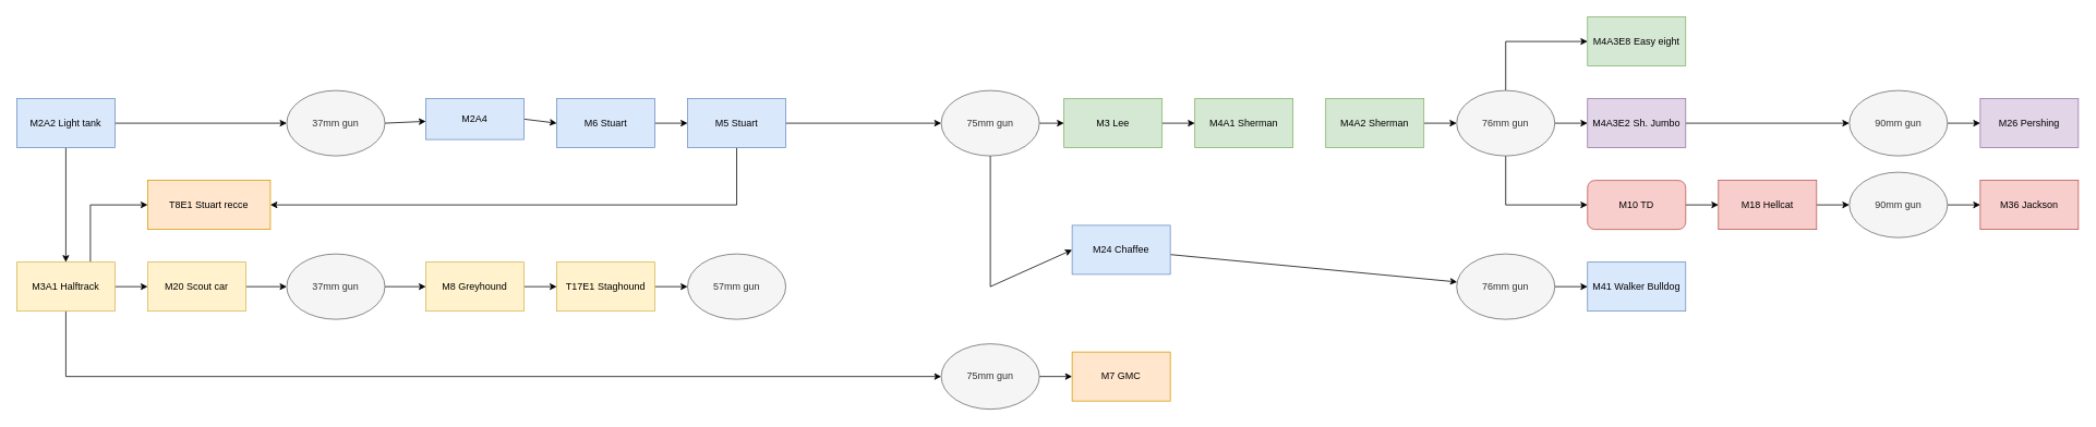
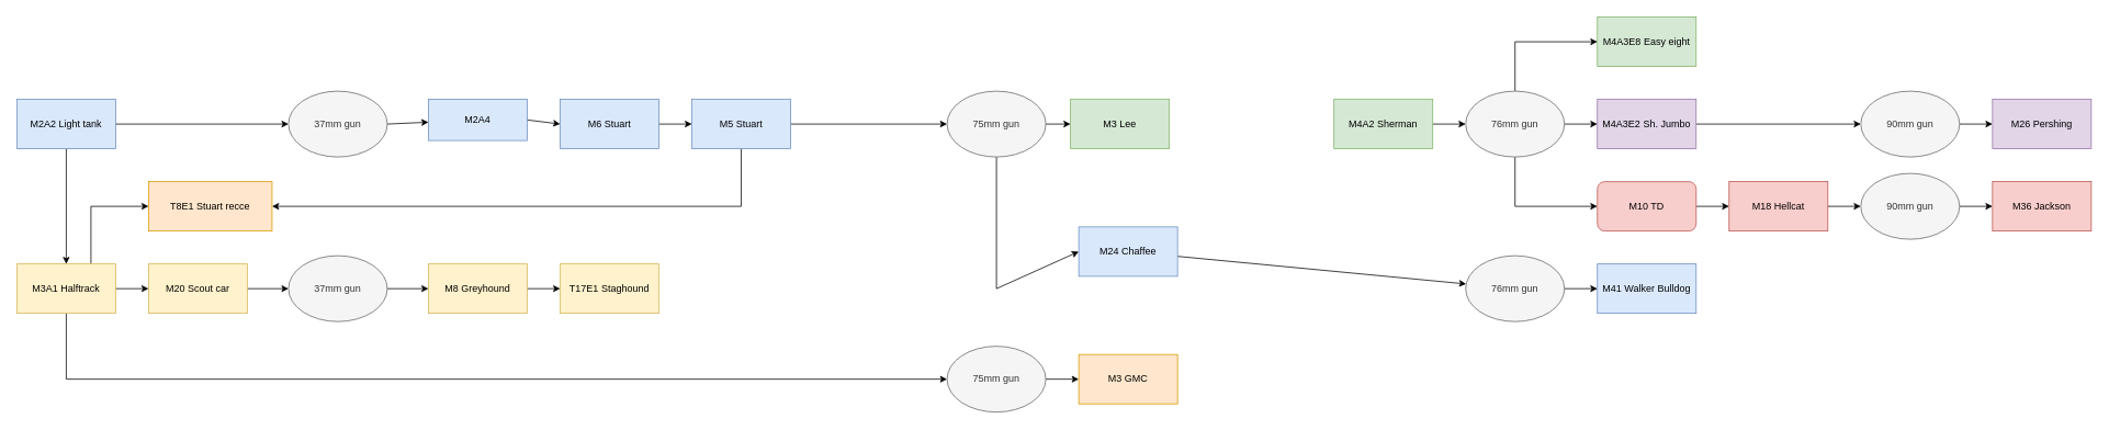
  <mxCell id="0" style=";html=1;" />
  <mxCell id="1" style=";html=1;" parent="0" />
  <mxCell id="2" style="edgeStyle=none;rounded=0;orthogonalLoop=1;jettySize=auto;html=1;exitX=1;exitY=0.5;exitDx=0;exitDy=0;" edge="1" parent="1" source="4" target="6"><mxGeometry relative="1" as="geometry" /></mxCell>
  <mxCell id="3" style="edgeStyle=none;rounded=0;orthogonalLoop=1;jettySize=auto;html=1;exitX=0.5;exitY=1;exitDx=0;exitDy=0;entryX=0.5;entryY=0;entryDx=0;entryDy=0;" edge="1" parent="1" source="4" target="12"><mxGeometry relative="1" as="geometry" /></mxCell>
  <mxCell id="4" value="M2A2 Light tank" style="rounded=0;whiteSpace=wrap;html=1;fillColor=#dae8fc;strokeColor=#6c8ebf;" vertex="1" parent="1"><mxGeometry x="20" y="120" width="120" height="60" as="geometry" /></mxCell>
  <mxCell id="5" style="edgeStyle=none;rounded=0;orthogonalLoop=1;jettySize=auto;html=1;exitX=1;exitY=0.5;exitDx=0;exitDy=0;" edge="1" parent="1" source="6" target="8"><mxGeometry relative="1" as="geometry" /></mxCell>
  <mxCell id="6" value="37mm gun" style="ellipse;whiteSpace=wrap;html=1;fillColor=#f5f5f5;strokeColor=#666666;fontColor=#333333;" vertex="1" parent="1"><mxGeometry x="350" y="110" width="120" height="80" as="geometry" /></mxCell>
  <mxCell id="7" style="edgeStyle=none;rounded=0;orthogonalLoop=1;jettySize=auto;html=1;exitX=1;exitY=0.5;exitDx=0;exitDy=0;entryX=0;entryY=0.5;entryDx=0;entryDy=0;" edge="1" parent="1" source="8" target="25"><mxGeometry relative="1" as="geometry" /></mxCell>
  <mxCell id="8" value="M2A4" style="rounded=0;whiteSpace=wrap;html=1;fillColor=#dae8fc;strokeColor=#6c8ebf;" vertex="1" parent="1"><mxGeometry x="520" y="120" width="120" height="50" as="geometry" /></mxCell>
  <mxCell id="9" style="edgeStyle=none;rounded=0;orthogonalLoop=1;jettySize=auto;html=1;exitX=1;exitY=0.5;exitDx=0;exitDy=0;entryX=0;entryY=0.5;entryDx=0;entryDy=0;" edge="1" parent="1" source="12" target="14"><mxGeometry relative="1" as="geometry" /></mxCell>
  <mxCell id="10" style="edgeStyle=none;rounded=0;orthogonalLoop=1;jettySize=auto;html=1;exitX=0.5;exitY=1;exitDx=0;exitDy=0;entryX=0;entryY=0.5;entryDx=0;entryDy=0;" edge="1" parent="1" source="12" target="22"><mxGeometry relative="1" as="geometry"><mxPoint x="880" y="450" as="targetPoint" /><Array as="points"><mxPoint x="80" y="460" /></Array></mxGeometry></mxCell>
  <mxCell id="11" style="edgeStyle=none;rounded=0;orthogonalLoop=1;jettySize=auto;html=1;exitX=0.75;exitY=0;exitDx=0;exitDy=0;entryX=0;entryY=0.5;entryDx=0;entryDy=0;" edge="1" parent="1" source="12" target="29"><mxGeometry relative="1" as="geometry"><Array as="points"><mxPoint x="110" y="250" /></Array></mxGeometry></mxCell>
  <mxCell id="12" value="M3A1 Halftrack" style="rounded=0;whiteSpace=wrap;html=1;fillColor=#fff2cc;strokeColor=#d6b656;" vertex="1" parent="1"><mxGeometry x="20" y="320" width="120" height="60" as="geometry" /></mxCell>
  <mxCell id="13" style="edgeStyle=none;rounded=0;orthogonalLoop=1;jettySize=auto;html=1;exitX=1;exitY=0.5;exitDx=0;exitDy=0;entryX=0;entryY=0.5;entryDx=0;entryDy=0;" edge="1" parent="1" source="14" target="18"><mxGeometry relative="1" as="geometry" /></mxCell>
  <mxCell id="14" value="M20 Scout car" style="rounded=0;whiteSpace=wrap;html=1;fillColor=#fff2cc;strokeColor=#d6b656;" vertex="1" parent="1"><mxGeometry x="180" y="320" width="120" height="60" as="geometry" /></mxCell>
  <mxCell id="15" style="edgeStyle=none;rounded=0;orthogonalLoop=1;jettySize=auto;html=1;exitX=1;exitY=0.5;exitDx=0;exitDy=0;entryX=0;entryY=0.5;entryDx=0;entryDy=0;" edge="1" parent="1" source="16" target="20"><mxGeometry relative="1" as="geometry" /></mxCell>
  <mxCell id="16" value="M8 Greyhound" style="rounded=0;whiteSpace=wrap;html=1;fillColor=#fff2cc;strokeColor=#d6b656;" vertex="1" parent="1"><mxGeometry x="520" y="320" width="120" height="60" as="geometry" /></mxCell>
  <mxCell id="17" style="edgeStyle=none;rounded=0;orthogonalLoop=1;jettySize=auto;html=1;exitX=1;exitY=0.5;exitDx=0;exitDy=0;entryX=0;entryY=0.5;entryDx=0;entryDy=0;" edge="1" parent="1" source="18" target="16"><mxGeometry relative="1" as="geometry" /></mxCell>
  <mxCell id="18" value="37mm gun" style="ellipse;whiteSpace=wrap;html=1;fillColor=#f5f5f5;strokeColor=#666666;fontColor=#333333;" vertex="1" parent="1"><mxGeometry x="350" y="310" width="120" height="80" as="geometry" /></mxCell>
- <mxCell id="19" style="edgeStyle=none;rounded=0;orthogonalLoop=1;jettySize=auto;html=1;exitX=1;exitY=0.5;exitDx=0;exitDy=0;entryX=0;entryY=0.5;entryDx=0;entryDy=0;" edge="1" parent="1" source="20" target="60"><mxGeometry relative="1" as="geometry" /></mxCell>
  <mxCell id="20" value="T17E1 Staghound" style="rounded=0;whiteSpace=wrap;html=1;fillColor=#fff2cc;strokeColor=#d6b656;" vertex="1" parent="1"><mxGeometry x="680" y="320" width="120" height="60" as="geometry" /></mxCell>
  <mxCell id="21" style="edgeStyle=none;rounded=0;orthogonalLoop=1;jettySize=auto;html=1;exitX=1;exitY=0.5;exitDx=0;exitDy=0;entryX=0;entryY=0.5;entryDx=0;entryDy=0;" edge="1" parent="1" source="22" target="23"><mxGeometry relative="1" as="geometry" /></mxCell>
  <mxCell id="22" value="75mm gun" style="ellipse;whiteSpace=wrap;html=1;fillColor=#f5f5f5;strokeColor=#666666;fontColor=#333333;" vertex="1" parent="1"><mxGeometry x="1150" y="420" width="120" height="80" as="geometry" /></mxCell>
- <mxCell id="23" value="M7 GMC" style="rounded=0;whiteSpace=wrap;html=1;fillColor=#ffe6cc;strokeColor=#d79b00;" vertex="1" parent="1"><mxGeometry x="1310" y="430" width="120" height="60" as="geometry" /></mxCell>
+ <mxCell id="23" value="M3 GMC" style="rounded=0;whiteSpace=wrap;html=1;fillColor=#ffe6cc;strokeColor=#d79b00;" vertex="1" parent="1"><mxGeometry x="1310" y="430" width="120" height="60" as="geometry" /></mxCell>
  <mxCell id="24" style="edgeStyle=none;rounded=0;orthogonalLoop=1;jettySize=auto;html=1;exitX=1;exitY=0.5;exitDx=0;exitDy=0;entryX=0;entryY=0.5;entryDx=0;entryDy=0;" edge="1" parent="1" source="25" target="28"><mxGeometry relative="1" as="geometry" /></mxCell>
  <mxCell id="25" value="M6 Stuart" style="rounded=0;whiteSpace=wrap;html=1;fillColor=#dae8fc;strokeColor=#6c8ebf;" vertex="1" parent="1"><mxGeometry x="680" y="120" width="120" height="60" as="geometry" /></mxCell>
  <mxCell id="26" style="edgeStyle=none;rounded=0;orthogonalLoop=1;jettySize=auto;html=1;exitX=1;exitY=0.5;exitDx=0;exitDy=0;entryX=0;entryY=0.5;entryDx=0;entryDy=0;" edge="1" parent="1" source="28" target="34"><mxGeometry relative="1" as="geometry" /></mxCell>
  <mxCell id="27" style="edgeStyle=none;rounded=0;orthogonalLoop=1;jettySize=auto;html=1;exitX=0.5;exitY=1;exitDx=0;exitDy=0;entryX=1;entryY=0.5;entryDx=0;entryDy=0;" edge="1" parent="1" source="28" target="29"><mxGeometry relative="1" as="geometry"><Array as="points"><mxPoint x="900" y="250" /></Array></mxGeometry></mxCell>
  <mxCell id="28" value="M5 Stuart" style="rounded=0;whiteSpace=wrap;html=1;fillColor=#dae8fc;strokeColor=#6c8ebf;" vertex="1" parent="1"><mxGeometry x="840" y="120" width="120" height="60" as="geometry" /></mxCell>
  <mxCell id="29" value="T8E1 Stuart recce" style="rounded=0;whiteSpace=wrap;html=1;fillColor=#ffe6cc;strokeColor=#d79b00;" vertex="1" parent="1"><mxGeometry x="180" y="220" width="150" height="60" as="geometry" /></mxCell>
- <mxCell id="30" style="edgeStyle=none;rounded=0;orthogonalLoop=1;jettySize=auto;html=1;exitX=1;exitY=0.5;exitDx=0;exitDy=0;entryX=0;entryY=0.5;entryDx=0;entryDy=0;" edge="1" parent="1" source="31" target="37"><mxGeometry relative="1" as="geometry" /></mxCell>
  <mxCell id="31" value="M3 Lee" style="rounded=0;whiteSpace=wrap;html=1;fillColor=#d5e8d4;strokeColor=#82b366;" vertex="1" parent="1"><mxGeometry x="1300" y="120" width="120" height="60" as="geometry" /></mxCell>
  <mxCell id="32" style="edgeStyle=none;rounded=0;orthogonalLoop=1;jettySize=auto;html=1;exitX=1;exitY=0.5;exitDx=0;exitDy=0;entryX=0;entryY=0.5;entryDx=0;entryDy=0;" edge="1" parent="1" source="34" target="31"><mxGeometry relative="1" as="geometry" /></mxCell>
  <mxCell id="33" style="edgeStyle=none;rounded=0;orthogonalLoop=1;jettySize=auto;html=1;exitX=0.5;exitY=1;exitDx=0;exitDy=0;entryX=0;entryY=0.5;entryDx=0;entryDy=0;" edge="1" parent="1" source="34" target="36"><mxGeometry relative="1" as="geometry"><Array as="points"><mxPoint x="1210" y="350" /></Array></mxGeometry></mxCell>
  <mxCell id="34" value="75mm gun" style="ellipse;whiteSpace=wrap;html=1;fillColor=#f5f5f5;strokeColor=#666666;fontColor=#333333;" vertex="1" parent="1"><mxGeometry x="1150" y="110" width="120" height="80" as="geometry" /></mxCell>
  <mxCell id="35" value="" style="edgeStyle=none;rounded=0;orthogonalLoop=1;jettySize=auto;html=1;" edge="1" parent="1" source="36" target="48"><mxGeometry relative="1" as="geometry" /></mxCell>
  <mxCell id="36" value="M24 Chaffee" style="rounded=0;whiteSpace=wrap;html=1;fillColor=#dae8fc;strokeColor=#6c8ebf;" vertex="1" parent="1"><mxGeometry x="1310" y="275" width="120" height="60" as="geometry" /></mxCell>
- <mxCell id="37" value="M4A1 Sherman" style="rounded=0;whiteSpace=wrap;html=1;fillColor=#d5e8d4;strokeColor=#82b366;" vertex="1" parent="1"><mxGeometry x="1460" y="120" width="120" height="60" as="geometry" /></mxCell>
  <mxCell id="38" value="M41 Walker Bulldog" style="rounded=0;whiteSpace=wrap;html=1;fillColor=#dae8fc;strokeColor=#6c8ebf;" vertex="1" parent="1"><mxGeometry x="1940" y="320" width="120" height="60" as="geometry" /></mxCell>
  <mxCell id="39" style="edgeStyle=none;rounded=0;orthogonalLoop=1;jettySize=auto;html=1;exitX=1;exitY=0.5;exitDx=0;exitDy=0;entryX=0;entryY=0.5;entryDx=0;entryDy=0;" edge="1" parent="1" source="40" target="44"><mxGeometry relative="1" as="geometry" /></mxCell>
  <mxCell id="40" value="M4A2 Sherman" style="rounded=0;whiteSpace=wrap;html=1;fillColor=#d5e8d4;strokeColor=#82b366;" vertex="1" parent="1"><mxGeometry x="1620" y="120" width="120" height="60" as="geometry" /></mxCell>
  <mxCell id="41" value="" style="edgeStyle=none;rounded=0;orthogonalLoop=1;jettySize=auto;html=1;" edge="1" parent="1" source="44" target="55"><mxGeometry relative="1" as="geometry" /></mxCell>
  <mxCell id="42" value="" style="edgeStyle=none;rounded=0;orthogonalLoop=1;jettySize=auto;html=1;" edge="1" parent="1" source="44" target="53"><mxGeometry relative="1" as="geometry"><Array as="points"><mxPoint x="1840" y="50" /></Array></mxGeometry></mxCell>
  <mxCell id="43" style="edgeStyle=none;rounded=0;orthogonalLoop=1;jettySize=auto;html=1;exitX=0.5;exitY=1;exitDx=0;exitDy=0;entryX=0;entryY=0.5;entryDx=0;entryDy=0;" edge="1" parent="1" source="44" target="46"><mxGeometry relative="1" as="geometry"><Array as="points"><mxPoint x="1840" y="250" /></Array></mxGeometry></mxCell>
  <mxCell id="44" value="76mm gun" style="ellipse;whiteSpace=wrap;html=1;fillColor=#f5f5f5;strokeColor=#666666;fontColor=#333333;" vertex="1" parent="1"><mxGeometry x="1780" y="110" width="120" height="80" as="geometry" /></mxCell>
  <mxCell id="45" value="" style="edgeStyle=none;rounded=0;orthogonalLoop=1;jettySize=auto;html=1;" edge="1" parent="1" source="46" target="50"><mxGeometry relative="1" as="geometry" /></mxCell>
  <mxCell id="46" value="M10 TD" style="whiteSpace=wrap;html=1;fillColor=#f8cecc;strokeColor=#b85450;rounded=1;" vertex="1" parent="1"><mxGeometry x="1940" y="220" width="120" height="60" as="geometry" /></mxCell>
  <mxCell id="47" value="" style="edgeStyle=none;rounded=0;orthogonalLoop=1;jettySize=auto;html=1;" edge="1" parent="1" source="48" target="38"><mxGeometry relative="1" as="geometry" /></mxCell>
  <mxCell id="48" value="76mm gun" style="ellipse;whiteSpace=wrap;html=1;fillColor=#f5f5f5;strokeColor=#666666;fontColor=#333333;" vertex="1" parent="1"><mxGeometry x="1780" y="310" width="120" height="80" as="geometry" /></mxCell>
  <mxCell id="49" value="" style="edgeStyle=none;rounded=0;orthogonalLoop=1;jettySize=auto;html=1;" edge="1" parent="1" source="50" target="52"><mxGeometry relative="1" as="geometry" /></mxCell>
  <mxCell id="50" value="M18 Hellcat" style="rounded=0;whiteSpace=wrap;html=1;fillColor=#f8cecc;strokeColor=#b85450;" vertex="1" parent="1"><mxGeometry x="2100" y="220" width="120" height="60" as="geometry" /></mxCell>
  <mxCell id="51" value="" style="edgeStyle=none;rounded=0;orthogonalLoop=1;jettySize=auto;html=1;entryX=0;entryY=0.5;entryDx=0;entryDy=0;" edge="1" parent="1" source="52" target="59"><mxGeometry relative="1" as="geometry"><mxPoint x="2460" y="250" as="targetPoint" /></mxGeometry></mxCell>
  <mxCell id="52" value="90mm gun" style="ellipse;whiteSpace=wrap;html=1;direction=east;fillColor=#f5f5f5;strokeColor=#666666;fontColor=#333333;" vertex="1" parent="1"><mxGeometry x="2260" y="210" width="120" height="80" as="geometry" /></mxCell>
  <mxCell id="53" value="M4A3E8 Easy eight" style="rounded=0;whiteSpace=wrap;html=1;fillColor=#d5e8d4;strokeColor=#82b366;" vertex="1" parent="1"><mxGeometry x="1940" y="20" width="120" height="60" as="geometry" /></mxCell>
  <mxCell id="54" value="" style="edgeStyle=none;rounded=0;orthogonalLoop=1;jettySize=auto;html=1;" edge="1" parent="1" source="55" target="58"><mxGeometry relative="1" as="geometry" /></mxCell>
  <mxCell id="55" value="M4A3E2 Sh. Jumbo" style="rounded=0;whiteSpace=wrap;html=1;fillColor=#e1d5e7;strokeColor=#9673a6;" vertex="1" parent="1"><mxGeometry x="1940" y="120" width="120" height="60" as="geometry" /></mxCell>
  <mxCell id="56" value="M26 Pershing" style="rounded=0;whiteSpace=wrap;html=1;fillColor=#e1d5e7;strokeColor=#9673a6;" vertex="1" parent="1"><mxGeometry x="2420" y="120" width="120" height="60" as="geometry" /></mxCell>
  <mxCell id="57" value="" style="edgeStyle=none;rounded=0;orthogonalLoop=1;jettySize=auto;html=1;" edge="1" parent="1" source="58" target="56"><mxGeometry relative="1" as="geometry" /></mxCell>
  <mxCell id="58" value="90mm gun" style="ellipse;whiteSpace=wrap;html=1;fillColor=#f5f5f5;strokeColor=#666666;fontColor=#333333;" vertex="1" parent="1"><mxGeometry x="2260" y="110" width="120" height="80" as="geometry" /></mxCell>
  <mxCell id="59" value="M36 Jackson" style="rounded=0;whiteSpace=wrap;html=1;fillColor=#f8cecc;strokeColor=#b85450;" vertex="1" parent="1"><mxGeometry x="2420" y="220" width="120" height="60" as="geometry" /></mxCell>
- <mxCell id="60" value="57mm gun" style="ellipse;whiteSpace=wrap;html=1;fillColor=#f5f5f5;strokeColor=#666666;fontColor=#333333;" vertex="1" parent="1"><mxGeometry x="840" y="310" width="120" height="80" as="geometry" /></mxCell>
